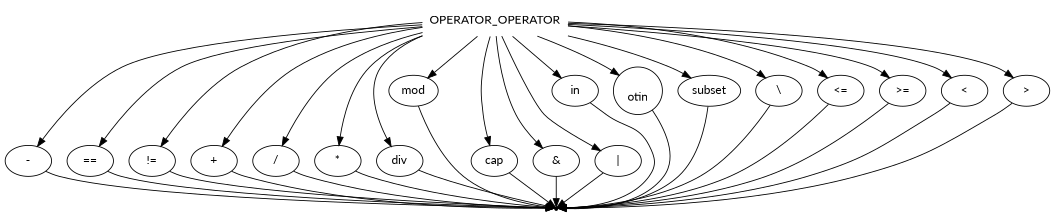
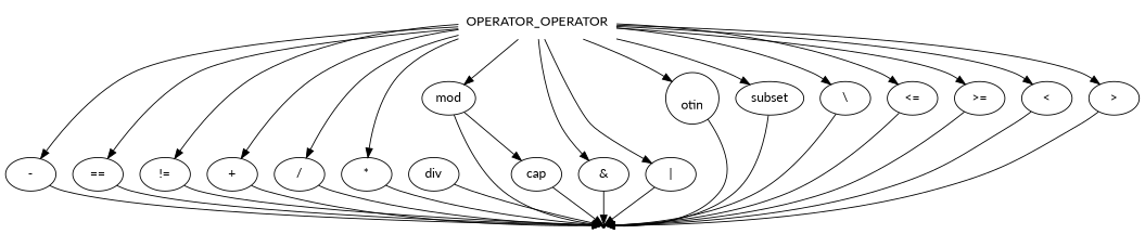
  digraph {
    fontname=Lato
    node [fontname=Lato shape=oval]
    edge [fontname=Lato]
    n1 [label=OPERATOR_OPERATOR shape=plaintext]
    n2 [label="-"]
    n3 [label="=="]
    n4 [label="!="]
    n5 [label="+"]
    n6 [label="/"]
    n7 [label="*"]
    n8 [label=div]
    n9 [label=mod]
    n10 [label="&"]
    n11 [label="|"]
    n12 [label="\cap"]
-   n13 [label="\in"]
    n14 [label="\notin"]
    n15 [label="\subset"]
    n16 [label="\\"]
    n17 [label="<="]
    n18 [label=">="]
    n19 [label="<"]
    n20 [label=">"]
    end [shape=point]
    n1 -> n2
    n1 -> n3
    n1 -> n4
    n1 -> n5
    n1 -> n6
    n1 -> n7
-   n1 -> n8
    n1 -> n9
    n1 -> n10
    n1 -> n11
-   n1 -> n12
-   n1 -> n13
+   n9 -> n12
    n1 -> n14
    n1 -> n15
    n1 -> n16
    n1 -> n17
    n1 -> n18
    n1 -> n19
    n1 -> n20
    n2 -> end
    n3 -> end
    n4 -> end
    n5 -> end
    n6 -> end
    n7 -> end
    n8 -> end
    n9 -> end
    n10 -> end
    n11 -> end
    n12 -> end
-   n13 -> end
    n14 -> end
    n15 -> end
    n16 -> end
    n17 -> end
    n18 -> end
    n19 -> end
    n20 -> end
  }
